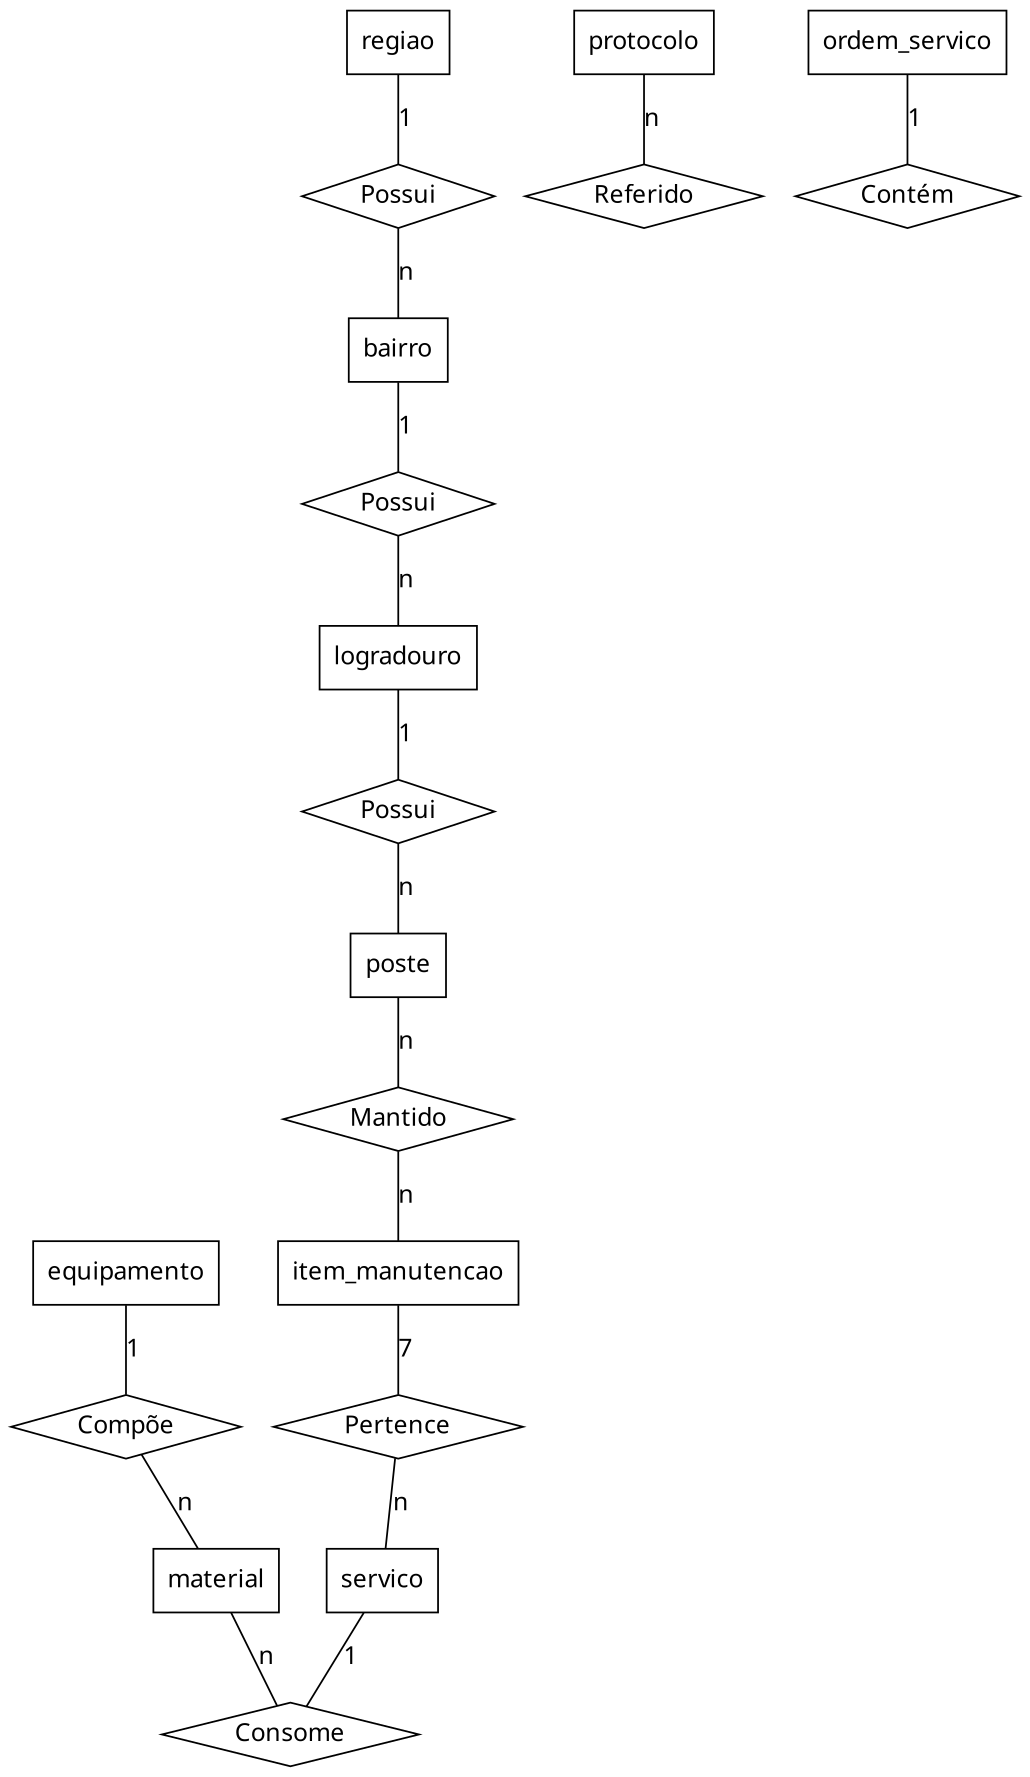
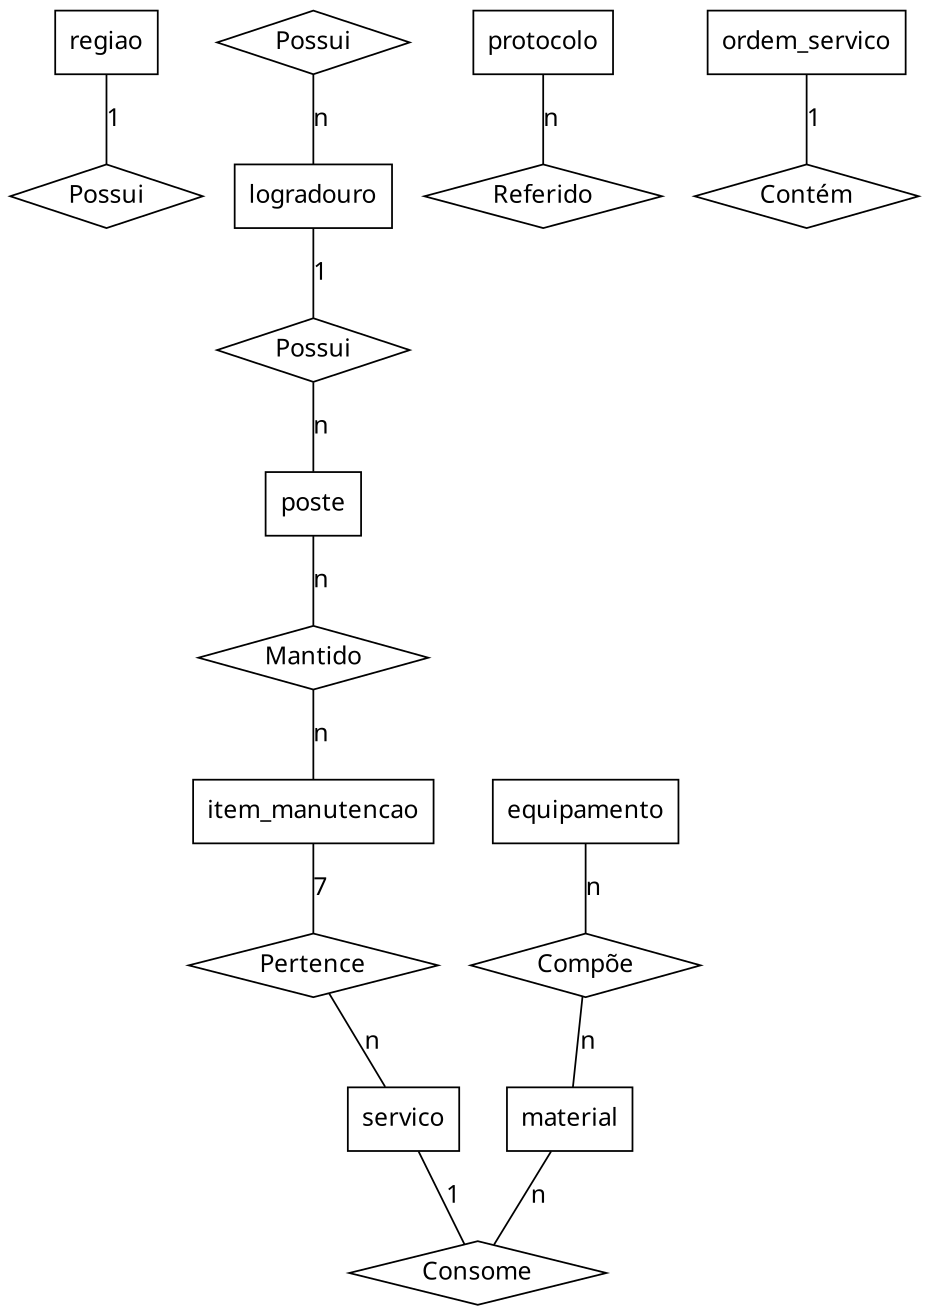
  graph {
    fontname="Noto Sans"
    node [fontname="Noto Sans" shape=box]
    edge [fontname="Noto Sans"]
    n1 [label=Possui shape=diamond]
    regiao
-   bairro
    n4 [label=Possui shape=diamond]
    logradouro
    n6 [label=Possui shape=diamond]
    poste
    n8 [label=Mantido shape=diamond]
    item_manutencao
    n10 [label=Referido shape=diamond]
    protocolo
    n12 [label=Pertence shape=diamond]
    servico
    n14 [label="Contém" shape=diamond]
    ordem_servico
    n16 [label="Compõe" shape=diamond]
    equipamento
    material
    n19 [label=Consome shape=diamond]
-   n1 -- bairro [label=n]
    regiao -- n1 [label=1]
-   bairro -- n4 [label=1]
    n4 -- logradouro [label=n]
    logradouro -- n6 [label=1]
    n6 -- poste [label=n]
    poste -- n8 [label=n]
    n8 -- item_manutencao [label=n]
    item_manutencao -- n12 [label=7]
    protocolo -- n10 [label=n]
    n12 -- servico [label=n]
    servico -- n19 [label=1]
    ordem_servico -- n14 [label=1]
    n16 -- material [label=n]
-   equipamento -- n16 [label=1]
+   equipamento -- n16 [label=n]
    material -- n19 [label=n]
  }
